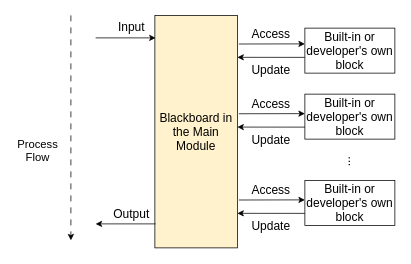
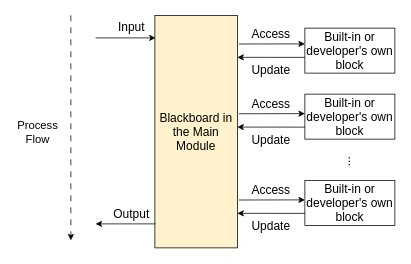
  <mxCell id="0" />
  <mxCell id="1" parent="0" />
  <mxCell id="2" value="Blackboard in the Main Module" style="rounded=0;whiteSpace=wrap;html=1;fontSize=16;fillColor=#fff2cc;" parent="1" vertex="1"><mxGeometry x="206" y="20" width="110" height="310" as="geometry" /></mxCell>
  <mxCell id="3" value="Built-in or developer's own block" style="rounded=0;whiteSpace=wrap;html=1;fontSize=16;" parent="1" vertex="1"><mxGeometry x="406" y="37" width="120" height="60" as="geometry" /></mxCell>
  <mxCell id="4" value="Built-in or developer's own block" style="rounded=0;whiteSpace=wrap;html=1;fontSize=16;" parent="1" vertex="1"><mxGeometry x="406" y="125" width="120" height="60" as="geometry" /></mxCell>
  <mxCell id="5" value="Built-in or developer's own block" style="rounded=0;whiteSpace=wrap;html=1;fontSize=16;" parent="1" vertex="1"><mxGeometry x="406" y="240" width="120" height="60" as="geometry" /></mxCell>
  <mxCell id="6" value="" style="endArrow=classic;html=1;rounded=0;exitX=1.029;exitY=0.178;exitDx=0;exitDy=0;exitPerimeter=0;fontSize=16;" parent="1" edge="1"><mxGeometry width="50" height="50" relative="1" as="geometry"><mxPoint x="318.03" y="58.18" as="sourcePoint" /><mxPoint x="406" y="58" as="targetPoint" /></mxGeometry></mxCell>
  <mxCell id="7" value="" style="endArrow=classic;html=1;rounded=0;exitX=0;exitY=0.75;exitDx=0;exitDy=0;entryX=1;entryY=0.274;entryDx=0;entryDy=0;entryPerimeter=0;fontSize=16;startArrow=none;" parent="1" edge="1"><mxGeometry width="50" height="50" relative="1" as="geometry"><mxPoint x="406" y="76" as="sourcePoint" /><mxPoint x="316" y="75.94" as="targetPoint" /></mxGeometry></mxCell>
  <mxCell id="8" value="" style="endArrow=classic;html=1;rounded=0;entryX=0;entryY=0.25;entryDx=0;entryDy=0;fontSize=16;" parent="1" edge="1"><mxGeometry width="50" height="50" relative="1" as="geometry"><mxPoint x="127" y="50" as="sourcePoint" /><mxPoint x="207" y="50" as="targetPoint" /></mxGeometry></mxCell>
  <mxCell id="9" value="" style="endArrow=classic;html=1;rounded=0;exitX=0;exitY=0.75;exitDx=0;exitDy=0;fontSize=16;" parent="1" edge="1"><mxGeometry width="50" height="50" relative="1" as="geometry"><mxPoint x="207" y="298" as="sourcePoint" /><mxPoint x="127" y="298" as="targetPoint" /></mxGeometry></mxCell>
  <mxCell id="10" value="Input" style="text;html=1;strokeColor=none;fillColor=none;align=center;verticalAlign=middle;whiteSpace=wrap;rounded=0;fontSize=16;" parent="1" vertex="1"><mxGeometry x="145" y="20" width="60" height="30" as="geometry" /></mxCell>
  <mxCell id="11" value="Output" style="text;html=1;strokeColor=none;fillColor=none;align=center;verticalAlign=middle;whiteSpace=wrap;rounded=0;fontSize=16;" parent="1" vertex="1"><mxGeometry x="145" y="270" width="60" height="30" as="geometry" /></mxCell>
  <mxCell id="12" value="..." style="text;html=1;strokeColor=none;fillColor=none;align=center;verticalAlign=middle;whiteSpace=wrap;rounded=0;fontSize=16;horizontal=0;" parent="1" vertex="1"><mxGeometry x="430" y="200" width="60" height="30" as="geometry" /></mxCell>
  <mxCell id="13" value="" style="endArrow=classic;html=1;rounded=0;dashed=1;dashPattern=8 8;" parent="1" edge="1"><mxGeometry width="50" height="50" relative="1" as="geometry"><mxPoint x="94" y="20" as="sourcePoint" /><mxPoint x="94" y="320" as="targetPoint" /></mxGeometry></mxCell>
  <mxCell id="14" value="Access" style="text;html=1;strokeColor=none;fillColor=none;align=center;verticalAlign=middle;whiteSpace=wrap;rounded=0;fontSize=16;" parent="1" vertex="1"><mxGeometry x="326" y="30" width="70" height="30" as="geometry" /></mxCell>
  <mxCell id="15" value="Update" style="text;html=1;strokeColor=none;fillColor=none;align=center;verticalAlign=middle;whiteSpace=wrap;rounded=0;fontSize=16;" parent="1" vertex="1"><mxGeometry x="326" y="78" width="70" height="30" as="geometry" /></mxCell>
  <mxCell id="16" value="" style="endArrow=classic;html=1;rounded=0;exitX=1.029;exitY=0.178;exitDx=0;exitDy=0;exitPerimeter=0;fontSize=16;" parent="1" edge="1"><mxGeometry width="50" height="50" relative="1" as="geometry"><mxPoint x="318.03" y="151.18" as="sourcePoint" /><mxPoint x="406" y="151" as="targetPoint" /></mxGeometry></mxCell>
  <mxCell id="17" value="" style="endArrow=classic;html=1;rounded=0;exitX=0;exitY=0.75;exitDx=0;exitDy=0;entryX=1;entryY=0.274;entryDx=0;entryDy=0;entryPerimeter=0;fontSize=16;startArrow=none;" parent="1" edge="1"><mxGeometry width="50" height="50" relative="1" as="geometry"><mxPoint x="406" y="169" as="sourcePoint" /><mxPoint x="316" y="168.94" as="targetPoint" /></mxGeometry></mxCell>
  <mxCell id="18" value="Access" style="text;html=1;strokeColor=none;fillColor=none;align=center;verticalAlign=middle;whiteSpace=wrap;rounded=0;fontSize=16;" parent="1" vertex="1"><mxGeometry x="326" y="123" width="70" height="30" as="geometry" /></mxCell>
  <mxCell id="19" value="Update" style="text;html=1;strokeColor=none;fillColor=none;align=center;verticalAlign=middle;whiteSpace=wrap;rounded=0;fontSize=16;" parent="1" vertex="1"><mxGeometry x="326" y="171" width="70" height="30" as="geometry" /></mxCell>
  <mxCell id="20" value="" style="endArrow=classic;html=1;rounded=0;exitX=1.029;exitY=0.178;exitDx=0;exitDy=0;exitPerimeter=0;fontSize=16;" parent="1" edge="1"><mxGeometry width="50" height="50" relative="1" as="geometry"><mxPoint x="318.03" y="266.18" as="sourcePoint" /><mxPoint x="406" y="266" as="targetPoint" /></mxGeometry></mxCell>
  <mxCell id="21" value="" style="endArrow=classic;html=1;rounded=0;exitX=0;exitY=0.75;exitDx=0;exitDy=0;entryX=1;entryY=0.274;entryDx=0;entryDy=0;entryPerimeter=0;fontSize=16;startArrow=none;" parent="1" edge="1"><mxGeometry width="50" height="50" relative="1" as="geometry"><mxPoint x="406" y="284" as="sourcePoint" /><mxPoint x="316" y="283.94" as="targetPoint" /></mxGeometry></mxCell>
  <mxCell id="22" value="Access" style="text;html=1;strokeColor=none;fillColor=none;align=center;verticalAlign=middle;whiteSpace=wrap;rounded=0;fontSize=16;" parent="1" vertex="1"><mxGeometry x="326" y="238" width="70" height="30" as="geometry" /></mxCell>
  <mxCell id="23" value="Update" style="text;html=1;strokeColor=none;fillColor=none;align=center;verticalAlign=middle;whiteSpace=wrap;rounded=0;fontSize=16;" parent="1" vertex="1"><mxGeometry x="326" y="286" width="70" height="30" as="geometry" /></mxCell>
- <mxCell id="24" value="&lt;font style=&quot;font-size: 15px;&quot;&gt;Process Flow&lt;/font&gt;" style="text;html=1;strokeColor=none;fillColor=none;align=center;verticalAlign=middle;whiteSpace=wrap;rounded=0;" vertex="1" parent="1"><mxGeometry x="20" y="185" width="60" height="30" as="geometry" /></mxCell>
+ <mxCell id="24" value="&lt;font style=&quot;font-size: 15px;&quot;&gt;Process Flow&lt;/font&gt;" style="text;html=1;strokeColor=none;fillColor=none;align=center;verticalAlign=middle;whiteSpace=wrap;rounded=0;" vertex="1" parent="1"><mxGeometry x="20" y="160" width="60" height="30" as="geometry" /></mxCell>
